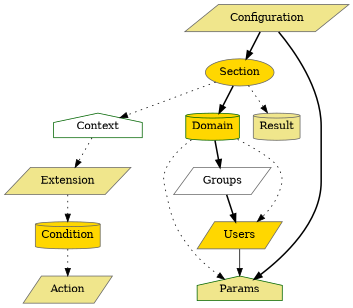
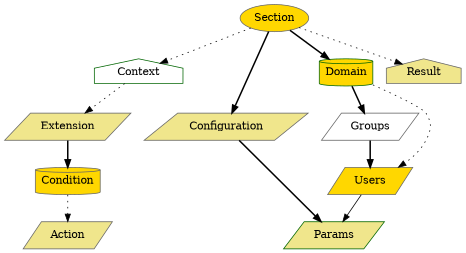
  digraph {
    node [color=gray40 fillcolor=khaki shape=parallelogram style=filled]
    edge [style=dotted]
    Section [fillcolor=gold shape=ellipse]
    Context [color=darkgreen fillcolor=white shape=house]
    Configuration
    Domain [color=darkgreen fillcolor=gold shape=cylinder]
-   Result [shape=cylinder]
+   Result [shape=house]
    Extension
-   Params [color=darkgreen shape=house]
+   Params [color=darkgreen]
    Groups [fillcolor=white]
    Users [fillcolor=gold]
    Condition [fillcolor=gold shape=cylinder]
    Action
    Section -> Context
-   Configuration -> Section [style=bold]
+   Section -> Configuration [style=bold]
    Section -> Domain [style=bold]
    Section -> Result
    Context -> Extension
    Configuration -> Params [style=bold]
-   Domain -> Params
    Domain -> Groups [style=bold]
    Domain -> Users
-   Extension -> Condition
+   Extension -> Condition [style=bold]
    Groups -> Users [style=bold]
    Users -> Params [style=solid]
    Condition -> Action
  }
